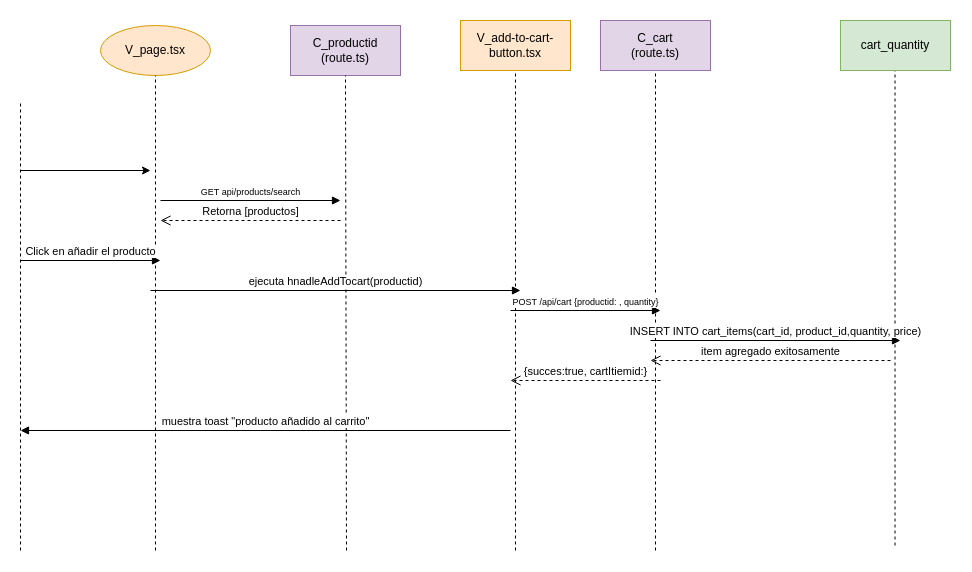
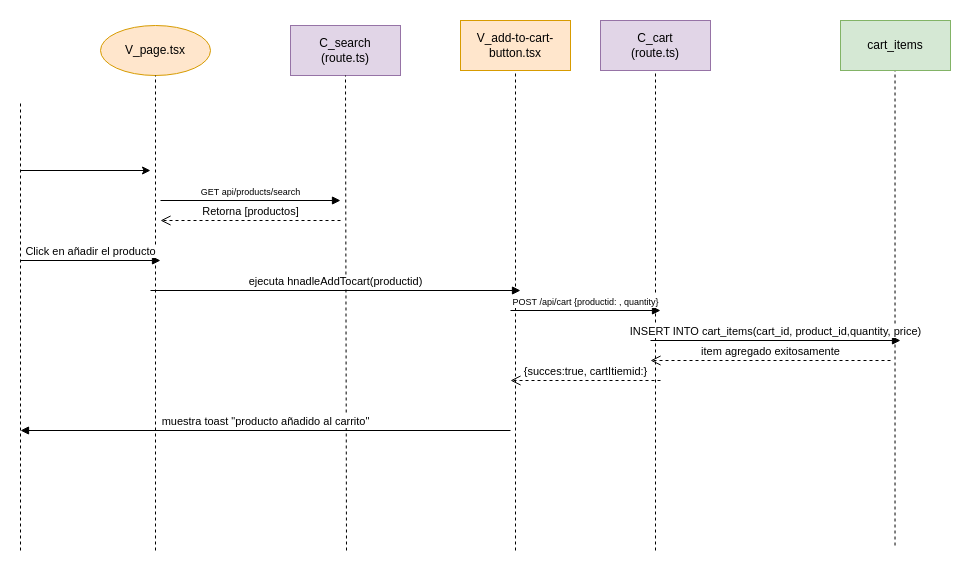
  <mxCell id="0" />
  <mxCell id="1" parent="0" />
  <mxCell id="2" value="V_page.tsx" style="ellipse;html=1;whiteSpace=wrap;fillColor=#ffe6cc;strokeColor=#d79b00;" vertex="1" parent="1"><mxGeometry x="100" y="25" width="110" height="50" as="geometry" /></mxCell>
- <mxCell id="3" value="C_productid&lt;br&gt;(route.ts)" style="html=1;whiteSpace=wrap;fillColor=#e1d5e7;strokeColor=#9673a6;" vertex="1" parent="1"><mxGeometry x="290" y="25" width="110" height="50" as="geometry" /></mxCell>
+ <mxCell id="3" value="C_search&lt;br&gt;(route.ts)" style="html=1;whiteSpace=wrap;fillColor=#e1d5e7;strokeColor=#9673a6;" vertex="1" parent="1"><mxGeometry x="290" y="25" width="110" height="50" as="geometry" /></mxCell>
  <mxCell id="4" value="" style="endArrow=none;dashed=1;html=1;rounded=0;" edge="1" parent="1"><mxGeometry width="50" height="50" relative="1" as="geometry"><mxPoint x="20" y="550" as="sourcePoint" /><mxPoint x="20" y="100" as="targetPoint" /></mxGeometry></mxCell>
  <mxCell id="5" value="" style="endArrow=none;dashed=1;html=1;rounded=0;entryX=0.5;entryY=1;entryDx=0;entryDy=0;" edge="1" parent="1" target="2"><mxGeometry width="50" height="50" relative="1" as="geometry"><mxPoint x="155" y="550" as="sourcePoint" /><mxPoint x="200" y="160" as="targetPoint" /></mxGeometry></mxCell>
  <mxCell id="6" value="" style="endArrow=classic;html=1;rounded=0;" edge="1" parent="1"><mxGeometry width="50" height="50" relative="1" as="geometry"><mxPoint x="20" y="170" as="sourcePoint" /><mxPoint x="150" y="170" as="targetPoint" /></mxGeometry></mxCell>
  <mxCell id="7" value="" style="endArrow=none;dashed=1;html=1;rounded=0;entryX=0.5;entryY=1;entryDx=0;entryDy=0;" edge="1" parent="1" target="3"><mxGeometry width="50" height="50" relative="1" as="geometry"><mxPoint x="346" y="550" as="sourcePoint" /><mxPoint x="156" y="160" as="targetPoint" /></mxGeometry></mxCell>
  <mxCell id="8" value="" style="endArrow=none;dashed=1;html=1;rounded=0;entryX=0.5;entryY=1;entryDx=0;entryDy=0;" edge="1" parent="1" target="18"><mxGeometry width="50" height="50" relative="1" as="geometry"><mxPoint x="515" y="550" as="sourcePoint" /><mxPoint x="515" y="75" as="targetPoint" /></mxGeometry></mxCell>
  <mxCell id="9" value="&lt;font style=&quot;font-size: 9px;&quot;&gt;GET api/products/search&lt;/font&gt;" style="html=1;verticalAlign=bottom;endArrow=block;curved=0;rounded=0;" edge="1" parent="1"><mxGeometry width="80" relative="1" as="geometry"><mxPoint x="160" y="200" as="sourcePoint" /><mxPoint x="340" y="200" as="targetPoint" /><mxPoint as="offset" /></mxGeometry></mxCell>
  <mxCell id="10" value="Click en añadir el producto" style="html=1;verticalAlign=bottom;endArrow=block;curved=0;rounded=0;" edge="1" parent="1"><mxGeometry width="80" relative="1" as="geometry"><mxPoint x="20" y="260" as="sourcePoint" /><mxPoint x="160" y="260" as="targetPoint" /><mxPoint as="offset" /></mxGeometry></mxCell>
  <mxCell id="11" value="" style="endArrow=none;dashed=1;html=1;rounded=0;" edge="1" parent="1" target="19"><mxGeometry width="50" height="50" relative="1" as="geometry"><mxPoint x="655" y="550" as="sourcePoint" /><mxPoint x="655" y="75" as="targetPoint" /></mxGeometry></mxCell>
  <mxCell id="12" value="" style="endArrow=none;dashed=1;html=1;rounded=0;entryX=0.5;entryY=1;entryDx=0;entryDy=0;" edge="1" parent="1"><mxGeometry width="50" height="50" relative="1" as="geometry"><mxPoint x="894.52" y="545" as="sourcePoint" /><mxPoint x="894.52" y="70" as="targetPoint" /></mxGeometry></mxCell>
- <mxCell id="13" value="cart_quantity" style="html=1;whiteSpace=wrap;fillColor=#d5e8d4;strokeColor=#82b366;" vertex="1" parent="1"><mxGeometry x="840" y="20" width="110" height="50" as="geometry" /></mxCell>
+ <mxCell id="13" value="cart_items" style="html=1;whiteSpace=wrap;fillColor=#d5e8d4;strokeColor=#82b366;" vertex="1" parent="1"><mxGeometry x="840" y="20" width="110" height="50" as="geometry" /></mxCell>
  <mxCell id="14" value="ejecuta hnadleAddTocart(productid)" style="html=1;verticalAlign=bottom;endArrow=block;curved=0;rounded=0;" edge="1" parent="1"><mxGeometry width="80" relative="1" as="geometry"><mxPoint x="150" y="290" as="sourcePoint" /><mxPoint x="520" y="290" as="targetPoint" /><mxPoint as="offset" /></mxGeometry></mxCell>
  <mxCell id="15" value="INSERT INTO cart_items(cart_id, product_id,quantity, price&lt;span style=&quot;background-color: light-dark(#ffffff, var(--ge-dark-color, #121212)); color: light-dark(rgb(0, 0, 0), rgb(255, 255, 255));&quot;&gt;)&lt;/span&gt;" style="html=1;verticalAlign=bottom;endArrow=block;curved=0;rounded=0;" edge="1" parent="1"><mxGeometry width="80" relative="1" as="geometry"><mxPoint x="650" y="340" as="sourcePoint" /><mxPoint x="900" y="340" as="targetPoint" /><mxPoint as="offset" /></mxGeometry></mxCell>
  <mxCell id="16" value="item agregado exitosamente" style="html=1;verticalAlign=bottom;endArrow=open;dashed=1;endSize=8;curved=0;rounded=0;" edge="1" parent="1"><mxGeometry relative="1" as="geometry"><mxPoint x="890" y="360" as="sourcePoint" /><mxPoint x="650" y="360" as="targetPoint" /></mxGeometry></mxCell>
  <mxCell id="17" value="muestra toast &quot;producto añadido al carrito&quot;" style="html=1;verticalAlign=bottom;endArrow=block;curved=0;rounded=0;" edge="1" parent="1"><mxGeometry width="80" relative="1" as="geometry"><mxPoint x="510" y="430" as="sourcePoint" /><mxPoint x="20" y="430" as="targetPoint" /><mxPoint as="offset" /></mxGeometry></mxCell>
  <mxCell id="18" value="V_add-to-cart-button.tsx" style="html=1;whiteSpace=wrap;fillColor=#ffe6cc;strokeColor=#d79b00;" vertex="1" parent="1"><mxGeometry x="460" y="20" width="110" height="50" as="geometry" /></mxCell>
  <mxCell id="19" value="C_cart&lt;br&gt;(route.ts)" style="html=1;whiteSpace=wrap;fillColor=#e1d5e7;strokeColor=#9673a6;" vertex="1" parent="1"><mxGeometry x="600" y="20" width="110" height="50" as="geometry" /></mxCell>
  <mxCell id="20" value="Retorna [productos]" style="html=1;verticalAlign=bottom;endArrow=open;dashed=1;endSize=8;curved=0;rounded=0;" edge="1" parent="1"><mxGeometry relative="1" as="geometry"><mxPoint x="340" y="220" as="sourcePoint" /><mxPoint x="160" y="220" as="targetPoint" /></mxGeometry></mxCell>
  <mxCell id="21" value="&lt;font style=&quot;font-size: 9px;&quot;&gt;POST /api/cart {productid: , quantity}&lt;/font&gt;" style="html=1;verticalAlign=bottom;endArrow=block;curved=0;rounded=0;" edge="1" parent="1"><mxGeometry width="80" relative="1" as="geometry"><mxPoint x="510" y="310" as="sourcePoint" /><mxPoint x="660" y="310" as="targetPoint" /><mxPoint as="offset" /></mxGeometry></mxCell>
  <mxCell id="22" value="{succes:true, cartItiemid:}" style="html=1;verticalAlign=bottom;endArrow=open;dashed=1;endSize=8;curved=0;rounded=0;" edge="1" parent="1"><mxGeometry relative="1" as="geometry"><mxPoint x="660" y="380" as="sourcePoint" /><mxPoint x="510" y="380" as="targetPoint" /></mxGeometry></mxCell>
